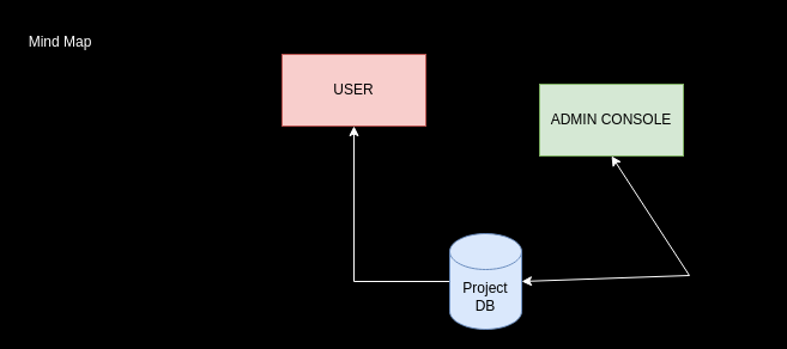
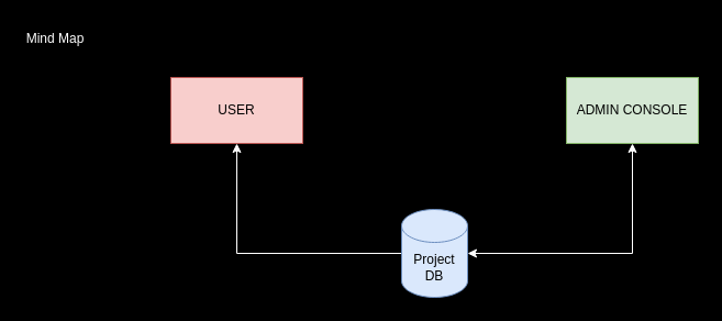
  <mxCell id="0" />
  <mxCell id="1" parent="0" />
  <mxCell id="2" value="Mind Map" style="text;html=1;strokeColor=none;fillColor=none;align=center;verticalAlign=middle;whiteSpace=wrap;rounded=0;fontColor=#FFFFFF;" vertex="1" parent="1"><mxGeometry x="20" y="20" width="60" height="30" as="geometry" /></mxCell>
  <mxCell id="3" style="edgeStyle=orthogonalEdgeStyle;rounded=0;orthogonalLoop=1;jettySize=auto;html=1;entryX=0.5;entryY=1;entryDx=0;entryDy=0;strokeColor=#FFFFFF;" edge="1" parent="1" source="4" target="6"><mxGeometry relative="1" as="geometry" /></mxCell>
- <mxCell id="4" value="Project&lt;br&gt;DB" style="shape=cylinder3;whiteSpace=wrap;html=1;boundedLbl=1;backgroundOutline=1;size=15;fillColor=#dae8fc;strokeColor=#6c8ebf;" vertex="1" parent="1"><mxGeometry x="375" y="195" width="60" height="80" as="geometry" /></mxCell>
- <mxCell id="5" value="ADMIN CONSOLE" style="rounded=0;whiteSpace=wrap;html=1;fillColor=#d5e8d4;strokeColor=#82b366;" vertex="1" parent="1"><mxGeometry x="450" y="70" width="120" height="60" as="geometry" /></mxCell>
- <mxCell id="6" value="USER" style="rounded=0;whiteSpace=wrap;html=1;fillColor=#f8cecc;strokeColor=#b85450;" vertex="1" parent="1"><mxGeometry x="235" y="45" width="120" height="60" as="geometry" /></mxCell>
+ <mxCell id="4" value="Project&lt;br&gt;DB" style="shape=cylinder3;whiteSpace=wrap;html=1;boundedLbl=1;backgroundOutline=1;size=15;fillColor=#dae8fc;strokeColor=#6c8ebf;" vertex="1" parent="1"><mxGeometry x="365" y="190" width="60" height="80" as="geometry" /></mxCell>
+ <mxCell id="5" value="ADMIN CONSOLE" style="rounded=0;whiteSpace=wrap;html=1;fillColor=#d5e8d4;strokeColor=#82b366;" vertex="1" parent="1"><mxGeometry x="515" y="70" width="120" height="60" as="geometry" /></mxCell>
+ <mxCell id="6" value="USER" style="rounded=0;whiteSpace=wrap;html=1;fillColor=#f8cecc;strokeColor=#b85450;" vertex="1" parent="1"><mxGeometry x="155" y="70" width="120" height="60" as="geometry" /></mxCell>
  <mxCell id="7" value="" style="endArrow=classic;startArrow=classic;html=1;rounded=0;exitX=0.5;exitY=1;exitDx=0;exitDy=0;entryX=1;entryY=0.5;entryDx=0;entryDy=0;entryPerimeter=0;strokeColor=#FFFFFF;" edge="1" parent="1" source="5" target="4"><mxGeometry width="50" height="50" relative="1" as="geometry"><mxPoint x="385" y="270" as="sourcePoint" /><mxPoint x="435" y="220" as="targetPoint" /><Array as="points"><mxPoint x="575" y="230" /></Array></mxGeometry></mxCell>
